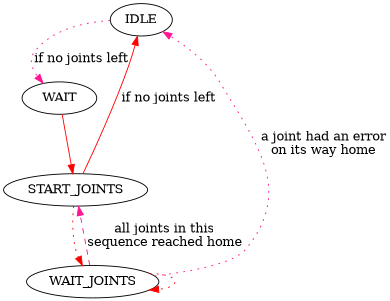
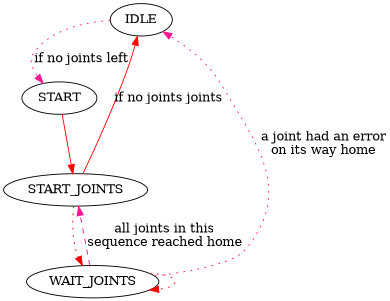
  digraph {
    edge [color=red style=dotted]
    IDLE
-   START [label=WAIT]
+   START
    START_JOINTS
    WAIT_JOINTS
    IDLE -> START [color=deeppink label="if no joints left"]
    START -> START_JOINTS [style=solid]
-   START_JOINTS -> IDLE [label="if no joints left" style=solid]
+   START_JOINTS -> IDLE [label="if no joints joints" style=solid]
    START_JOINTS -> WAIT_JOINTS
    WAIT_JOINTS -> IDLE [color=deeppink label="a joint had an error\non its way home"]
    WAIT_JOINTS -> START_JOINTS [color=deeppink label="all joints in this\nsequence reached home" style=dashed]
    WAIT_JOINTS -> WAIT_JOINTS
  }
